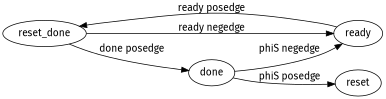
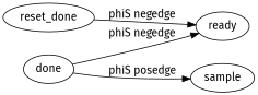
  digraph {
    fontname="Fira Sans"
    rankdir=LR
    node [fontname="Fira Sans"]
    edge [fontname="Fira Sans"]
    n1 [label=reset_done]
    ready
    done
-   sample [label=reset]
-   n1 -> ready [label="ready negedge"]
-   n1 -> done [label="done posedge"]
-   ready -> n1 [label="ready posedge"]
+   sample
+   n1 -> ready [label="phiS negedge"]
    done -> ready [label="phiS negedge"]
    done -> sample [label="phiS posedge"]
  }
